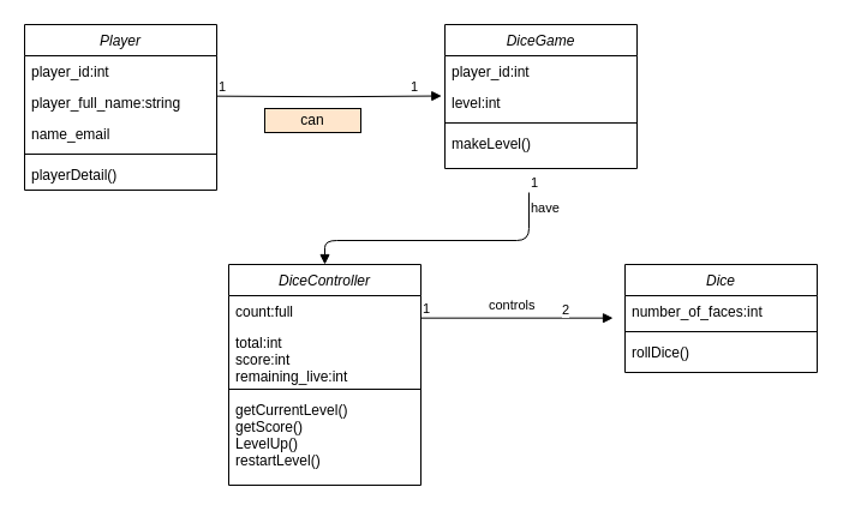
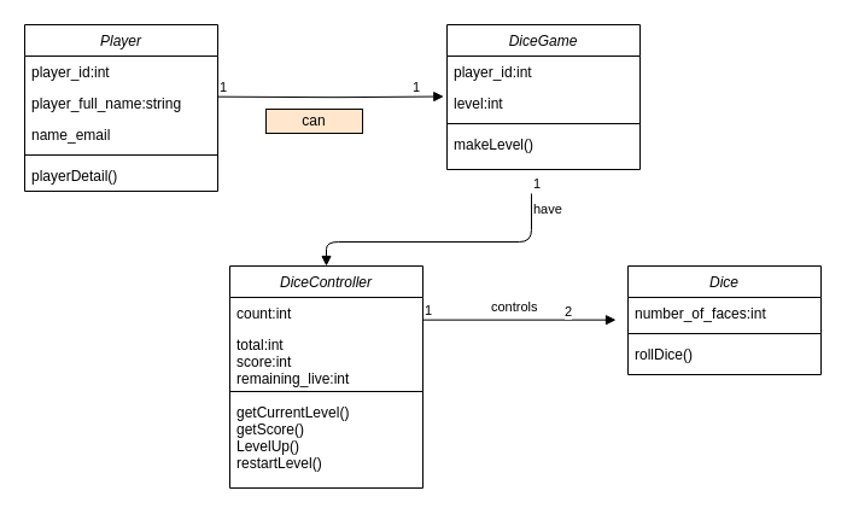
  <mxCell id="0" />
  <mxCell id="1" parent="0" />
  <mxCell id="2" value="Player" style="swimlane;fontStyle=2;align=center;verticalAlign=top;childLayout=stackLayout;horizontal=1;startSize=26;horizontalStack=0;resizeParent=1;resizeLast=0;collapsible=1;marginBottom=0;rounded=0;shadow=0;strokeWidth=1;" parent="1" vertex="1"><mxGeometry x="20" y="20" width="160" height="138" as="geometry"><mxRectangle x="230" y="140" width="160" height="26" as="alternateBounds" /></mxGeometry></mxCell>
  <mxCell id="3" value="player_id:int" style="text;align=left;verticalAlign=top;spacingLeft=4;spacingRight=4;overflow=hidden;rotatable=0;points=[[0,0.5],[1,0.5]];portConstraint=eastwest;" parent="2" vertex="1"><mxGeometry y="26" width="160" height="26" as="geometry" /></mxCell>
  <mxCell id="4" value="player_full_name:string" style="text;align=left;verticalAlign=top;spacingLeft=4;spacingRight=4;overflow=hidden;rotatable=0;points=[[0,0.5],[1,0.5]];portConstraint=eastwest;rounded=0;shadow=0;html=0;" parent="2" vertex="1"><mxGeometry y="52" width="160" height="26" as="geometry" /></mxCell>
  <mxCell id="5" value="name_email" style="text;align=left;verticalAlign=top;spacingLeft=4;spacingRight=4;overflow=hidden;rotatable=0;points=[[0,0.5],[1,0.5]];portConstraint=eastwest;rounded=0;shadow=0;html=0;" parent="2" vertex="1"><mxGeometry y="78" width="160" height="26" as="geometry" /></mxCell>
  <mxCell id="6" value="" style="line;html=1;strokeWidth=1;align=left;verticalAlign=middle;spacingTop=-1;spacingLeft=3;spacingRight=3;rotatable=0;labelPosition=right;points=[];portConstraint=eastwest;" parent="2" vertex="1"><mxGeometry y="104" width="160" height="8" as="geometry" /></mxCell>
  <mxCell id="7" value="playerDetail()" style="text;align=left;verticalAlign=top;spacingLeft=4;spacingRight=4;overflow=hidden;rotatable=0;points=[[0,0.5],[1,0.5]];portConstraint=eastwest;" parent="2" vertex="1"><mxGeometry y="112" width="160" height="26" as="geometry" /></mxCell>
  <mxCell id="8" value="DiceGame" style="swimlane;fontStyle=2;align=center;verticalAlign=top;childLayout=stackLayout;horizontal=1;startSize=26;horizontalStack=0;resizeParent=1;resizeLast=0;collapsible=1;marginBottom=0;rounded=0;shadow=0;strokeWidth=1;" parent="1" vertex="1"><mxGeometry x="370" y="20" width="160" height="120" as="geometry"><mxRectangle x="230" y="140" width="160" height="26" as="alternateBounds" /></mxGeometry></mxCell>
  <mxCell id="9" value="player_id:int" style="text;align=left;verticalAlign=top;spacingLeft=4;spacingRight=4;overflow=hidden;rotatable=0;points=[[0,0.5],[1,0.5]];portConstraint=eastwest;" parent="8" vertex="1"><mxGeometry y="26" width="160" height="26" as="geometry" /></mxCell>
  <mxCell id="10" value="level:int" style="text;align=left;verticalAlign=top;spacingLeft=4;spacingRight=4;overflow=hidden;rotatable=0;points=[[0,0.5],[1,0.5]];portConstraint=eastwest;rounded=0;shadow=0;html=0;" parent="8" vertex="1"><mxGeometry y="52" width="160" height="26" as="geometry" /></mxCell>
  <mxCell id="11" value="" style="line;html=1;strokeWidth=1;align=left;verticalAlign=middle;spacingTop=-1;spacingLeft=3;spacingRight=3;rotatable=0;labelPosition=right;points=[];portConstraint=eastwest;" parent="8" vertex="1"><mxGeometry y="78" width="160" height="8" as="geometry" /></mxCell>
  <mxCell id="12" value="makeLevel()" style="text;align=left;verticalAlign=top;spacingLeft=4;spacingRight=4;overflow=hidden;rotatable=0;points=[[0,0.5],[1,0.5]];portConstraint=eastwest;" parent="8" vertex="1"><mxGeometry y="86" width="160" height="26" as="geometry" /></mxCell>
  <mxCell id="13" value="DiceController" style="swimlane;fontStyle=2;align=center;verticalAlign=top;childLayout=stackLayout;horizontal=1;startSize=26;horizontalStack=0;resizeParent=1;resizeLast=0;collapsible=1;marginBottom=0;rounded=0;shadow=0;strokeWidth=1;" parent="1" vertex="1"><mxGeometry x="190" y="220" width="160" height="184" as="geometry"><mxRectangle x="230" y="140" width="160" height="26" as="alternateBounds" /></mxGeometry></mxCell>
- <mxCell id="14" value="count:full" style="text;align=left;verticalAlign=top;spacingLeft=4;spacingRight=4;overflow=hidden;rotatable=0;points=[[0,0.5],[1,0.5]];portConstraint=eastwest;" parent="13" vertex="1"><mxGeometry y="26" width="160" height="26" as="geometry" /></mxCell>
+ <mxCell id="14" value="count:int" style="text;align=left;verticalAlign=top;spacingLeft=4;spacingRight=4;overflow=hidden;rotatable=0;points=[[0,0.5],[1,0.5]];portConstraint=eastwest;" parent="13" vertex="1"><mxGeometry y="26" width="160" height="26" as="geometry" /></mxCell>
  <mxCell id="15" value="total:int&#10;score:int&#10;remaining_live:int" style="text;align=left;verticalAlign=top;spacingLeft=4;spacingRight=4;overflow=hidden;rotatable=0;points=[[0,0.5],[1,0.5]];portConstraint=eastwest;rounded=0;shadow=0;html=0;" parent="13" vertex="1"><mxGeometry y="52" width="160" height="48" as="geometry" /></mxCell>
  <mxCell id="16" value="" style="line;html=1;strokeWidth=1;align=left;verticalAlign=middle;spacingTop=-1;spacingLeft=3;spacingRight=3;rotatable=0;labelPosition=right;points=[];portConstraint=eastwest;" parent="13" vertex="1"><mxGeometry y="100" width="160" height="8" as="geometry" /></mxCell>
  <mxCell id="17" value="getCurrentLevel()&#10;getScore()&#10;LevelUp()&#10;restartLevel()" style="text;align=left;verticalAlign=top;spacingLeft=4;spacingRight=4;overflow=hidden;rotatable=0;points=[[0,0.5],[1,0.5]];portConstraint=eastwest;" parent="13" vertex="1"><mxGeometry y="108" width="160" height="72" as="geometry" /></mxCell>
  <mxCell id="18" value="Dice" style="swimlane;fontStyle=2;align=center;verticalAlign=top;childLayout=stackLayout;horizontal=1;startSize=26;horizontalStack=0;resizeParent=1;resizeLast=0;collapsible=1;marginBottom=0;rounded=0;shadow=0;strokeWidth=1;" parent="1" vertex="1"><mxGeometry x="520" y="220" width="160" height="90" as="geometry"><mxRectangle x="230" y="140" width="160" height="26" as="alternateBounds" /></mxGeometry></mxCell>
  <mxCell id="19" value="number_of_faces:int" style="text;align=left;verticalAlign=top;spacingLeft=4;spacingRight=4;overflow=hidden;rotatable=0;points=[[0,0.5],[1,0.5]];portConstraint=eastwest;" parent="18" vertex="1"><mxGeometry y="26" width="160" height="26" as="geometry" /></mxCell>
  <mxCell id="20" value="" style="line;html=1;strokeWidth=1;align=left;verticalAlign=middle;spacingTop=-1;spacingLeft=3;spacingRight=3;rotatable=0;labelPosition=right;points=[];portConstraint=eastwest;" parent="18" vertex="1"><mxGeometry y="52" width="160" height="8" as="geometry" /></mxCell>
  <mxCell id="21" value="rollDice()" style="text;align=left;verticalAlign=top;spacingLeft=4;spacingRight=4;overflow=hidden;rotatable=0;points=[[0,0.5],[1,0.5]];portConstraint=eastwest;" parent="18" vertex="1"><mxGeometry y="60" width="160" height="30" as="geometry" /></mxCell>
  <mxCell id="22" value="" style="endArrow=block;endFill=1;html=1;edgeStyle=orthogonalEdgeStyle;align=left;verticalAlign=top;entryX=-0.017;entryY=0.289;entryDx=0;entryDy=0;entryPerimeter=0;" parent="1" target="10" edge="1"><mxGeometry x="-1" relative="1" as="geometry"><mxPoint x="180" y="79.66" as="sourcePoint" /><mxPoint x="340" y="79.66" as="targetPoint" /></mxGeometry></mxCell>
  <mxCell id="23" value="1" style="edgeLabel;resizable=0;html=1;align=left;verticalAlign=bottom;" parent="22" connectable="0" vertex="1"><mxGeometry x="-1" relative="1" as="geometry" /></mxCell>
  <mxCell id="24" value="can" style="whiteSpace=wrap;html=1;fillColor=#ffe6cc;" parent="1" vertex="1"><mxGeometry x="220" y="90" width="80" height="20" as="geometry" /></mxCell>
  <mxCell id="25" value="1" style="edgeLabel;resizable=0;html=1;align=left;verticalAlign=bottom;" parent="1" connectable="0" vertex="1"><mxGeometry x="340" y="80" as="geometry" /></mxCell>
  <mxCell id="26" value="have" style="endArrow=block;endFill=1;html=1;edgeStyle=orthogonalEdgeStyle;align=left;verticalAlign=top;entryX=0.5;entryY=0;entryDx=0;entryDy=0;" parent="1" target="13" edge="1"><mxGeometry x="-1" relative="1" as="geometry"><mxPoint x="440" y="160" as="sourcePoint" /><mxPoint x="450" y="210" as="targetPoint" /><Array as="points"><mxPoint x="440" y="200" /><mxPoint x="270" y="200" /></Array></mxGeometry></mxCell>
  <mxCell id="27" value="1" style="edgeLabel;resizable=0;html=1;align=left;verticalAlign=bottom;" parent="26" connectable="0" vertex="1"><mxGeometry x="-1" relative="1" as="geometry" /></mxCell>
  <mxCell id="28" value="" style="endArrow=block;endFill=1;html=1;edgeStyle=orthogonalEdgeStyle;align=left;verticalAlign=top;" parent="1" edge="1"><mxGeometry x="-1" relative="1" as="geometry"><mxPoint x="350" y="264.66" as="sourcePoint" /><mxPoint x="510" y="264.66" as="targetPoint" /></mxGeometry></mxCell>
  <mxCell id="29" value="1" style="edgeLabel;resizable=0;html=1;align=left;verticalAlign=bottom;" parent="28" connectable="0" vertex="1"><mxGeometry x="-1" relative="1" as="geometry" /></mxCell>
  <mxCell id="30" value="2" style="edgeLabel;resizable=0;html=1;align=left;verticalAlign=bottom;" parent="1" connectable="0" vertex="1"><mxGeometry x="420" y="265" as="geometry"><mxPoint x="46" y="1" as="offset" /></mxGeometry></mxCell>
  <mxCell id="31" value="&lt;span style=&quot;color: rgb(0 , 0 , 0) ; font-family: &amp;#34;helvetica&amp;#34; ; font-size: 11px ; font-style: normal ; font-weight: 400 ; letter-spacing: normal ; text-align: left ; text-indent: 0px ; text-transform: none ; word-spacing: 0px ; background-color: rgb(255 , 255 , 255) ; display: inline ; float: none&quot;&gt;controls&lt;/span&gt;" style="text;whiteSpace=wrap;html=1;" parent="1" vertex="1"><mxGeometry x="405" y="240" width="30" height="30" as="geometry" /></mxCell>
